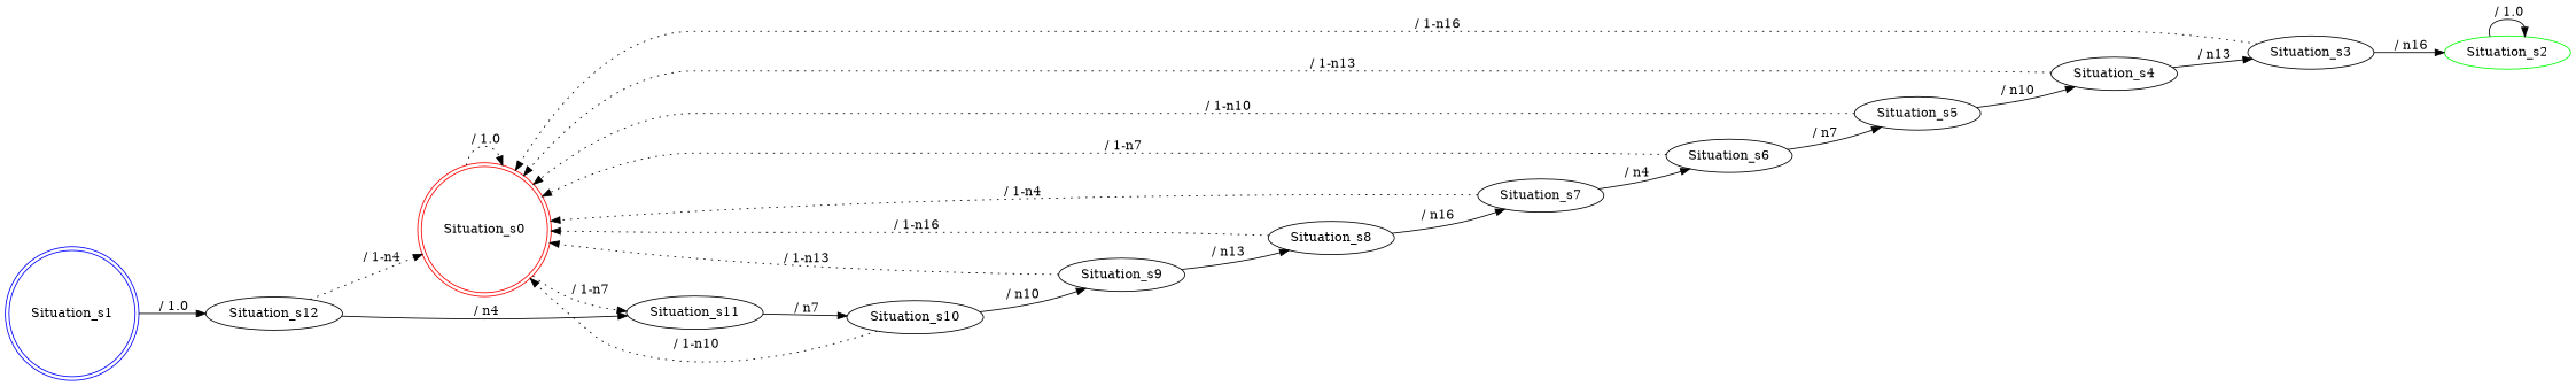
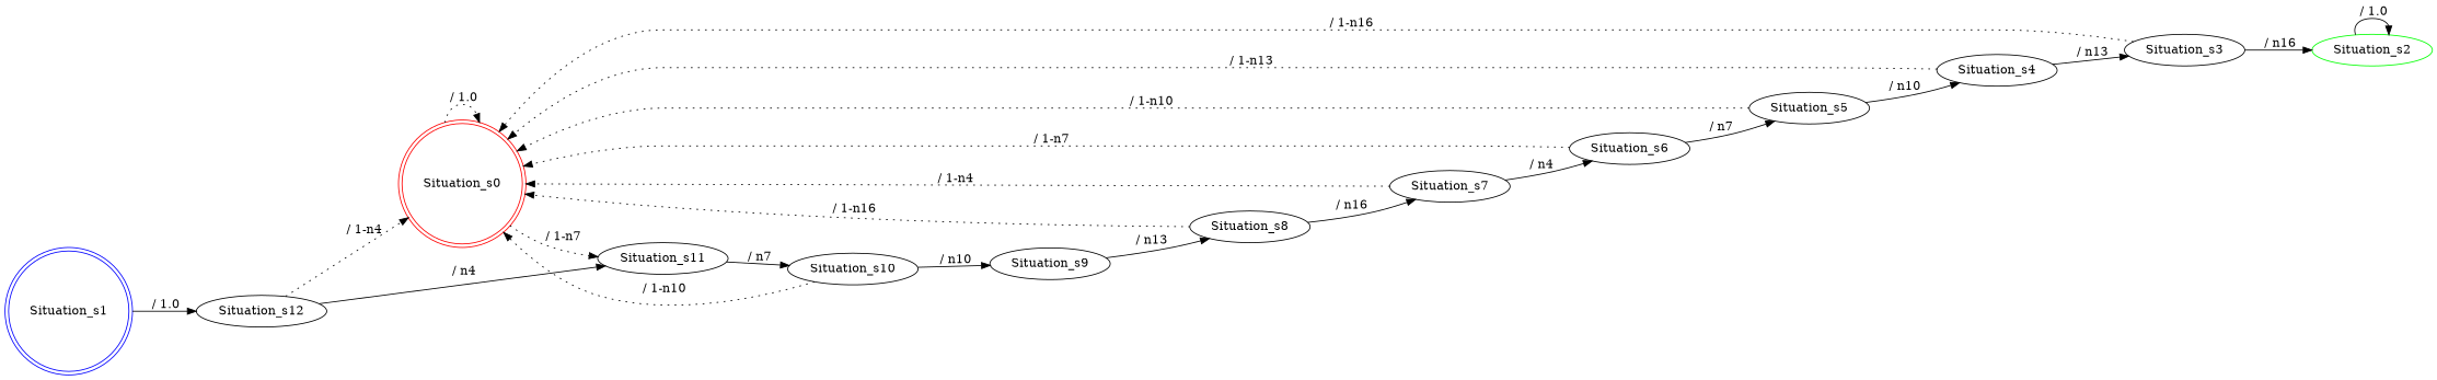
  digraph {
    rankdir=LR
    n1 [color=red label=Situation_s0 shape=doublecircle]
    n2 [label=Situation_s11]
    n3 [color=blue label=Situation_s1 shape=doublecircle]
    n4 [label=Situation_s12]
    n5 [color=green label=Situation_s2 shape=ellipse]
    n6 [label=Situation_s3]
    n7 [label=Situation_s4]
    n8 [label=Situation_s5]
    n9 [label=Situation_s6]
    n10 [label=Situation_s7]
    n11 [label=Situation_s8]
    n12 [label=Situation_s9]
    n13 [label=Situation_s10]
    n1 -> n1 [label=" / 1.0" style=dotted]
    n1 -> n2 [label=" / 1-n7" style=dotted]
    n2 -> n13 [label=" / n7"]
    n3 -> n4 [label=" / 1.0"]
    n4 -> n1 [label=" / 1-n4" style=dotted]
    n4 -> n2 [label=" / n4"]
    n5 -> n5 [label=" / 1.0"]
    n6 -> n1 [label=" / 1-n16" style=dotted]
    n6 -> n5 [label=" / n16"]
    n7 -> n1 [label=" / 1-n13" style=dotted]
    n7 -> n6 [label=" / n13"]
    n8 -> n1 [label=" / 1-n10" style=dotted]
    n8 -> n7 [label=" / n10"]
    n9 -> n1 [label=" / 1-n7" style=dotted]
    n9 -> n8 [label=" / n7"]
    n10 -> n1 [label=" / 1-n4" style=dotted]
    n10 -> n9 [label=" / n4"]
    n11 -> n1 [label=" / 1-n16" style=dotted]
    n11 -> n10 [label=" / n16"]
-   n12 -> n1 [label=" / 1-n13" style=dotted]
    n12 -> n11 [label=" / n13"]
    n13 -> n1 [label=" / 1-n10" style=dotted]
    n13 -> n12 [label=" / n10"]
  }
